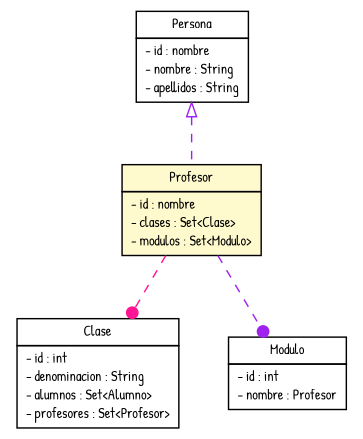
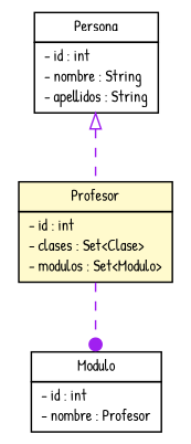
  digraph {
    fontname="Patrick Hand"
    nodesep=0.25
    ranksep=0.5
    node [fontcolor=black fontname="Patrick Hand" fontsize=10.0 shape=plaintext]
    edge [color=purple fontname="Patrick Hand" fontsize=10.0 headport=p labelfontname=Helvetica labelfontsize=10 style=dashed tailport=p arrowhead=dot fontcolor=black]
-   n1 [label=<<table title="curso.java.app.miniclase.pojos.Clase" border="0" cellborder="1" cellspacing="0" cellpadding="2" port="p" href="./Clase.html"> 		<tr><td><table border="0" cellspacing="0" cellpadding="1"> <tr><td align="center" balign="center"> Clase </td></tr> 		</table></td></tr> 		<tr><td><table border="0" cellspacing="0" cellpadding="1"> <tr><td align="left" balign="left"> - id : int </td></tr> <tr><td align="left" balign="left"> - denominacion : String </td></tr> <tr><td align="left" balign="left"> - alumnos : Set&lt;Alumno&gt; </td></tr> <tr><td align="left" balign="left"> - profesores : Set&lt;Profesor&gt; </td></tr> 		</table></td></tr> 		</table>>]
-   n2 [label=<<table title="curso.java.app.miniclase.pojos.Persona" border="0" cellborder="1" cellspacing="0" cellpadding="2" port="p" href="./Persona.html"> 		<tr><td><table border="0" cellspacing="0" cellpadding="1"> <tr><td align="center" balign="center"> Persona </td></tr> 		</table></td></tr> 		<tr><td><table border="0" cellspacing="0" cellpadding="1"> <tr><td align="left" balign="left"> - id : nombre </td></tr> <tr><td align="left" balign="left"> - nombre : String </td></tr> <tr><td align="left" balign="left"> - apellidos : String </td></tr> 		</table></td></tr> 		</table>>]
-   n3 [label=<<table title="curso.java.app.miniclase.pojos.Profesor" border="0" cellborder="1" cellspacing="0" cellpadding="2" port="p" bgcolor="lemonChiffon" href="./Profesor.html"> 		<tr><td><table border="0" cellspacing="0" cellpadding="1"> <tr><td align="center" balign="center"> Profesor </td></tr> 		</table></td></tr> 		<tr><td><table border="0" cellspacing="0" cellpadding="1"> <tr><td align="left" balign="left"> - id : nombre </td></tr> <tr><td align="left" balign="left"> - clases : Set&lt;Clase&gt; </td></tr> <tr><td align="left" balign="left"> - modulos : Set&lt;Modulo&gt; </td></tr> 		</table></td></tr> 		</table>>]
+   n2 [label=<<table title="curso.java.app.miniclase.pojos.Persona" border="0" cellborder="1" cellspacing="0" cellpadding="2" port="p" href="./Persona.html"> 		<tr><td><table border="0" cellspacing="0" cellpadding="1"> <tr><td align="center" balign="center"> Persona </td></tr> 		</table></td></tr> 		<tr><td><table border="0" cellspacing="0" cellpadding="1"> <tr><td align="left" balign="left"> - id : int </td></tr> <tr><td align="left" balign="left"> - nombre : String </td></tr> <tr><td align="left" balign="left"> - apellidos : String </td></tr> 		</table></td></tr> 		</table>>]
+   n3 [label=<<table title="curso.java.app.miniclase.pojos.Profesor" border="0" cellborder="1" cellspacing="0" cellpadding="2" port="p" bgcolor="lemonChiffon" href="./Profesor.html"> 		<tr><td><table border="0" cellspacing="0" cellpadding="1"> <tr><td align="center" balign="center"> Profesor </td></tr> 		</table></td></tr> 		<tr><td><table border="0" cellspacing="0" cellpadding="1"> <tr><td align="left" balign="left"> - id : int </td></tr> <tr><td align="left" balign="left"> - clases : Set&lt;Clase&gt; </td></tr> <tr><td align="left" balign="left"> - modulos : Set&lt;Modulo&gt; </td></tr> 		</table></td></tr> 		</table>>]
    n4 [label=<<table title="curso.java.app.miniclase.pojos.Modulo" border="0" cellborder="1" cellspacing="0" cellpadding="2" port="p" href="./Modulo.html"> 		<tr><td><table border="0" cellspacing="0" cellpadding="1"> <tr><td align="center" balign="center"> Modulo </td></tr> 		</table></td></tr> 		<tr><td><table border="0" cellspacing="0" cellpadding="1"> <tr><td align="left" balign="left"> - id : int </td></tr> <tr><td align="left" balign="left"> - nombre : Profesor </td></tr> 		</table></td></tr> 		</table>>]
    n2 -> n3 [arrowtail=empty dir=back fontsize=10 arrowhead="" fontcolor=""]
-   n3 -> n1 [color=deeppink]
    n3 -> n4
  }
